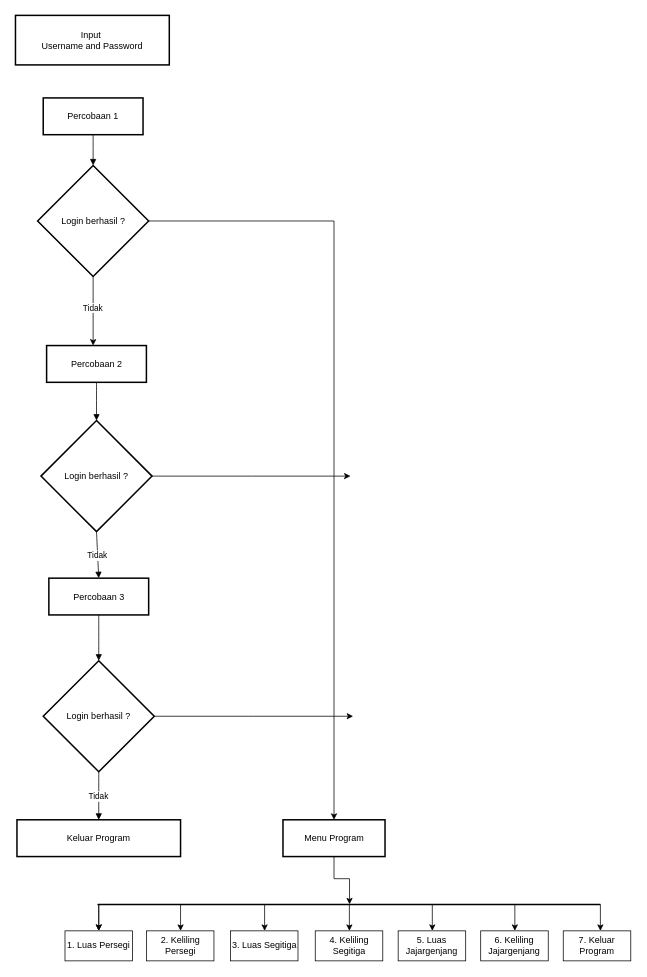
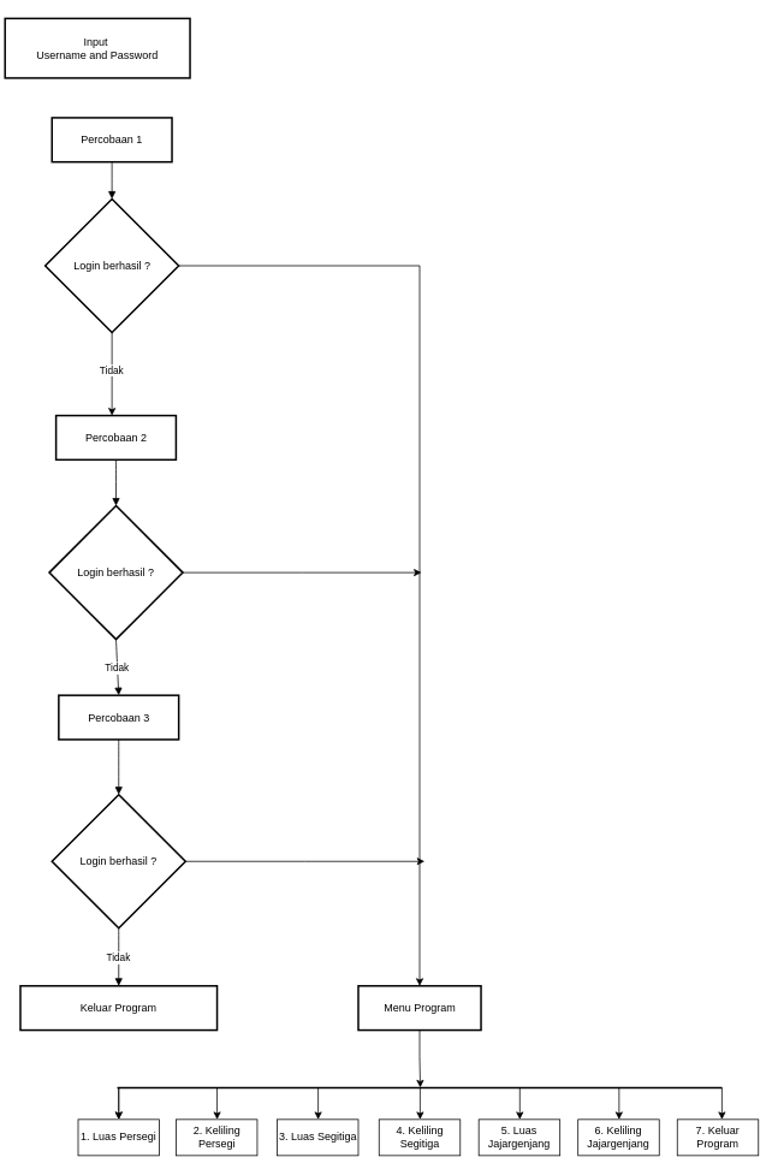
  <mxCell id="0" />
  <mxCell id="1" parent="0" />
- <mxCell id="2" value="Input &#10;Username and Password" style="whiteSpace=wrap;strokeWidth=2;" vertex="1" parent="1"><mxGeometry x="20" y="20" width="205" height="66" as="geometry" /></mxCell>
+ <mxCell id="2" value="Input &#10;Username and Password" style="whiteSpace=wrap;strokeWidth=2;" vertex="1" parent="1"><mxGeometry x="5" y="20" width="205" height="66" as="geometry" /></mxCell>
  <mxCell id="3" value="Percobaan 1" style="whiteSpace=wrap;strokeWidth=2;" vertex="1" parent="1"><mxGeometry x="57" y="130" width="133" height="49" as="geometry" /></mxCell>
  <mxCell id="4" style="edgeStyle=orthogonalEdgeStyle;rounded=0;orthogonalLoop=1;jettySize=auto;html=1;exitX=1;exitY=0.5;exitDx=0;exitDy=0;" edge="1" parent="1" source="5" target="14"><mxGeometry relative="1" as="geometry" /></mxCell>
  <mxCell id="5" value="Login berhasil ?" style="rhombus;strokeWidth=2;whiteSpace=wrap;" vertex="1" parent="1"><mxGeometry x="49.5" y="220" width="148" height="148" as="geometry" /></mxCell>
  <mxCell id="6" value="Percobaan 2" style="whiteSpace=wrap;strokeWidth=2;" vertex="1" parent="1"><mxGeometry x="61.5" y="460" width="133" height="49" as="geometry" /></mxCell>
  <mxCell id="7" style="edgeStyle=orthogonalEdgeStyle;rounded=0;orthogonalLoop=1;jettySize=auto;html=1;exitX=1;exitY=0.5;exitDx=0;exitDy=0;" edge="1" parent="1" source="8"><mxGeometry relative="1" as="geometry"><mxPoint x="466.5" y="634" as="targetPoint" /></mxGeometry></mxCell>
  <mxCell id="8" value="Login berhasil ?" style="rhombus;strokeWidth=2;whiteSpace=wrap;" vertex="1" parent="1"><mxGeometry x="54" y="560" width="148" height="148" as="geometry" /></mxCell>
  <mxCell id="9" value="Percobaan 3" style="whiteSpace=wrap;strokeWidth=2;" vertex="1" parent="1"><mxGeometry x="64.5" y="770" width="133" height="49" as="geometry" /></mxCell>
  <mxCell id="10" style="edgeStyle=orthogonalEdgeStyle;rounded=0;orthogonalLoop=1;jettySize=auto;html=1;exitX=1;exitY=0.5;exitDx=0;exitDy=0;" edge="1" parent="1" source="11"><mxGeometry relative="1" as="geometry"><mxPoint x="470" y="954" as="targetPoint" /></mxGeometry></mxCell>
  <mxCell id="11" value="Login berhasil ?" style="rhombus;strokeWidth=2;whiteSpace=wrap;" vertex="1" parent="1"><mxGeometry x="57" y="880" width="148" height="148" as="geometry" /></mxCell>
  <mxCell id="12" value="Keluar Program" style="whiteSpace=wrap;strokeWidth=2;" vertex="1" parent="1"><mxGeometry x="22" y="1092" width="218" height="49" as="geometry" /></mxCell>
  <mxCell id="13" style="edgeStyle=orthogonalEdgeStyle;rounded=0;orthogonalLoop=1;jettySize=auto;html=1;exitX=0.5;exitY=1;exitDx=0;exitDy=0;entryX=0.501;entryY=0.463;entryDx=0;entryDy=0;entryPerimeter=0;" edge="1" parent="1" source="14" target="30"><mxGeometry relative="1" as="geometry"><mxPoint x="464.448" y="1200" as="targetPoint" /></mxGeometry></mxCell>
- <mxCell id="14" value="Menu Program" style="whiteSpace=wrap;strokeWidth=2;" vertex="1" parent="1"><mxGeometry x="376.5" y="1092" width="136" height="49" as="geometry" /></mxCell>
+ <mxCell id="14" value="Menu Program" style="whiteSpace=wrap;strokeWidth=2;" vertex="1" parent="1"><mxGeometry x="396.5" y="1092" width="136" height="49" as="geometry" /></mxCell>
  <mxCell id="15" value="" style="curved=1;startArrow=none;endArrow=block;exitX=0.5;exitY=0.99;entryX=0.5;entryY=0;rounded=0;" edge="1" parent="1" source="3" target="5"><mxGeometry relative="1" as="geometry"><Array as="points" /></mxGeometry></mxCell>
  <mxCell id="16" value="" style="curved=1;startArrow=none;endArrow=block;exitX=0.5;exitY=1;entryX=0.5;entryY=0;rounded=0;" edge="1" parent="1" source="6" target="8"><mxGeometry relative="1" as="geometry"><Array as="points" /></mxGeometry></mxCell>
  <mxCell id="17" value="Tidak" style="curved=1;startArrow=none;endArrow=block;exitX=0.5;exitY=1;entryX=0.5;entryY=-0.01;rounded=0;exitDx=0;exitDy=0;" edge="1" parent="1" source="8" target="9"><mxGeometry relative="1" as="geometry"><Array as="points" /></mxGeometry></mxCell>
  <mxCell id="18" value="" style="curved=1;startArrow=none;endArrow=block;exitX=0.5;exitY=0.99;entryX=0.5;entryY=0;rounded=0;" edge="1" parent="1" source="9" target="11"><mxGeometry relative="1" as="geometry"><Array as="points" /></mxGeometry></mxCell>
  <mxCell id="19" value="Tidak" style="curved=1;startArrow=none;endArrow=block;exitX=0.5;exitY=1;entryX=0.5;entryY=-0.01;rounded=0;exitDx=0;exitDy=0;" edge="1" parent="1" source="11" target="12"><mxGeometry relative="1" as="geometry"><Array as="points" /></mxGeometry></mxCell>
  <mxCell id="20" style="edgeStyle=orthogonalEdgeStyle;rounded=0;orthogonalLoop=1;jettySize=auto;html=1;exitX=0.5;exitY=1;exitDx=0;exitDy=0;" edge="1" parent="1" source="5"><mxGeometry relative="1" as="geometry"><mxPoint x="123.5" y="460" as="targetPoint" /></mxGeometry></mxCell>
  <mxCell id="21" value="Tidak" style="edgeLabel;html=1;align=center;verticalAlign=middle;resizable=0;points=[];" vertex="1" connectable="0" parent="20"><mxGeometry x="-0.122" y="-1" relative="1" as="geometry"><mxPoint as="offset" /></mxGeometry></mxCell>
  <mxCell id="22" value="2. Keliling Persegi" style="rounded=0;whiteSpace=wrap;html=1;" vertex="1" parent="1"><mxGeometry x="194.5" y="1240" width="90" height="40" as="geometry" /></mxCell>
  <mxCell id="23" value="3. Luas Segitiga" style="rounded=0;whiteSpace=wrap;html=1;" vertex="1" parent="1"><mxGeometry x="306.5" y="1240" width="90" height="40" as="geometry" /></mxCell>
  <mxCell id="24" value="1. Luas Persegi" style="rounded=0;whiteSpace=wrap;html=1;" vertex="1" parent="1"><mxGeometry x="86" y="1240" width="90" height="40" as="geometry" /></mxCell>
  <mxCell id="25" value="6. Keliling Jajargenjang" style="rounded=0;whiteSpace=wrap;html=1;" vertex="1" parent="1"><mxGeometry x="640" y="1240" width="90" height="40" as="geometry" /></mxCell>
  <mxCell id="26" value="7. Keluar Program" style="rounded=0;whiteSpace=wrap;html=1;" vertex="1" parent="1"><mxGeometry x="750" y="1240" width="90" height="40" as="geometry" /></mxCell>
  <mxCell id="27" value="5. Luas Jajargenjang" style="rounded=0;whiteSpace=wrap;html=1;" vertex="1" parent="1"><mxGeometry x="530" y="1240" width="90" height="40" as="geometry" /></mxCell>
  <mxCell id="28" value="4. Keliling Segitiga" style="rounded=0;whiteSpace=wrap;html=1;" vertex="1" parent="1"><mxGeometry x="419.5" y="1240" width="90" height="40" as="geometry" /></mxCell>
  <mxCell id="29" style="edgeStyle=orthogonalEdgeStyle;rounded=0;orthogonalLoop=1;jettySize=auto;html=1;exitX=0;exitY=0.5;exitDx=0;exitDy=0;exitPerimeter=0;entryX=0.5;entryY=0;entryDx=0;entryDy=0;" edge="1" parent="1" source="30" target="24"><mxGeometry relative="1" as="geometry" /></mxCell>
  <mxCell id="30" value="" style="line;strokeWidth=2;html=1;" vertex="1" parent="1"><mxGeometry x="129.5" y="1200" width="670" height="10" as="geometry" /></mxCell>
  <mxCell id="31" style="edgeStyle=orthogonalEdgeStyle;rounded=0;orthogonalLoop=1;jettySize=auto;html=1;exitX=0;exitY=0.5;exitDx=0;exitDy=0;exitPerimeter=0;entryX=0.5;entryY=0;entryDx=0;entryDy=0;" edge="1" parent="1"><mxGeometry relative="1" as="geometry"><mxPoint x="130" y="1205" as="sourcePoint" /><mxPoint x="131" y="1240" as="targetPoint" /></mxGeometry></mxCell>
  <mxCell id="32" style="edgeStyle=orthogonalEdgeStyle;rounded=0;orthogonalLoop=1;jettySize=auto;html=1;exitX=0;exitY=0.5;exitDx=0;exitDy=0;exitPerimeter=0;entryX=0.5;entryY=0;entryDx=0;entryDy=0;" edge="1" parent="1"><mxGeometry relative="1" as="geometry"><mxPoint x="239" y="1205" as="sourcePoint" /><mxPoint x="240" y="1240" as="targetPoint" /></mxGeometry></mxCell>
  <mxCell id="33" style="edgeStyle=orthogonalEdgeStyle;rounded=0;orthogonalLoop=1;jettySize=auto;html=1;exitX=0;exitY=0.5;exitDx=0;exitDy=0;exitPerimeter=0;entryX=0.5;entryY=0;entryDx=0;entryDy=0;" edge="1" parent="1"><mxGeometry relative="1" as="geometry"><mxPoint x="351" y="1205" as="sourcePoint" /><mxPoint x="352" y="1240" as="targetPoint" /></mxGeometry></mxCell>
  <mxCell id="34" style="edgeStyle=orthogonalEdgeStyle;rounded=0;orthogonalLoop=1;jettySize=auto;html=1;exitX=0;exitY=0.5;exitDx=0;exitDy=0;exitPerimeter=0;entryX=0.5;entryY=0;entryDx=0;entryDy=0;" edge="1" parent="1"><mxGeometry relative="1" as="geometry"><mxPoint x="464" y="1205" as="sourcePoint" /><mxPoint x="465" y="1240" as="targetPoint" /></mxGeometry></mxCell>
  <mxCell id="35" style="edgeStyle=orthogonalEdgeStyle;rounded=0;orthogonalLoop=1;jettySize=auto;html=1;exitX=0;exitY=0.5;exitDx=0;exitDy=0;exitPerimeter=0;entryX=0.5;entryY=0;entryDx=0;entryDy=0;" edge="1" parent="1"><mxGeometry relative="1" as="geometry"><mxPoint x="574.5" y="1205" as="sourcePoint" /><mxPoint x="575.5" y="1240" as="targetPoint" /></mxGeometry></mxCell>
  <mxCell id="36" style="edgeStyle=orthogonalEdgeStyle;rounded=0;orthogonalLoop=1;jettySize=auto;html=1;exitX=0;exitY=0.5;exitDx=0;exitDy=0;exitPerimeter=0;entryX=0.5;entryY=0;entryDx=0;entryDy=0;" edge="1" parent="1"><mxGeometry relative="1" as="geometry"><mxPoint x="684.5" y="1205" as="sourcePoint" /><mxPoint x="685.5" y="1240" as="targetPoint" /></mxGeometry></mxCell>
  <mxCell id="37" style="edgeStyle=orthogonalEdgeStyle;rounded=0;orthogonalLoop=1;jettySize=auto;html=1;exitX=0;exitY=0.5;exitDx=0;exitDy=0;exitPerimeter=0;entryX=0.5;entryY=0;entryDx=0;entryDy=0;" edge="1" parent="1"><mxGeometry relative="1" as="geometry"><mxPoint x="798.5" y="1205" as="sourcePoint" /><mxPoint x="799.5" y="1240" as="targetPoint" /></mxGeometry></mxCell>
